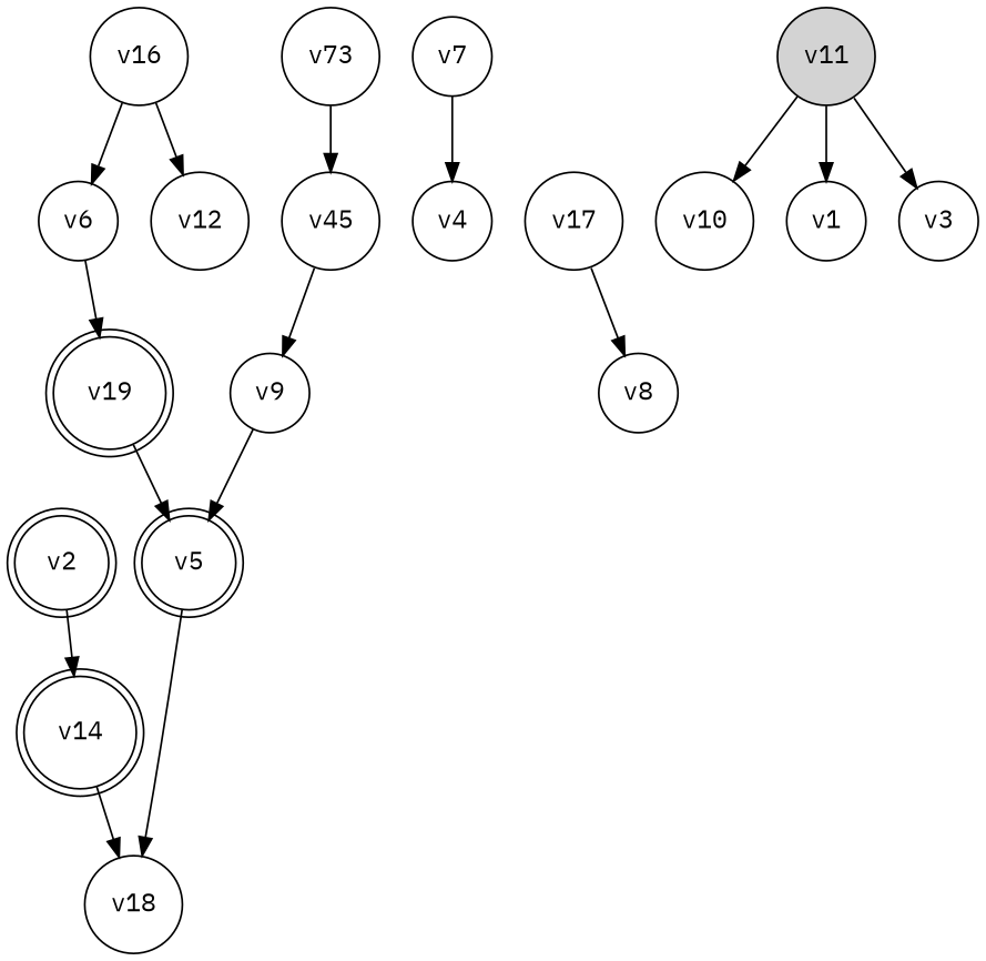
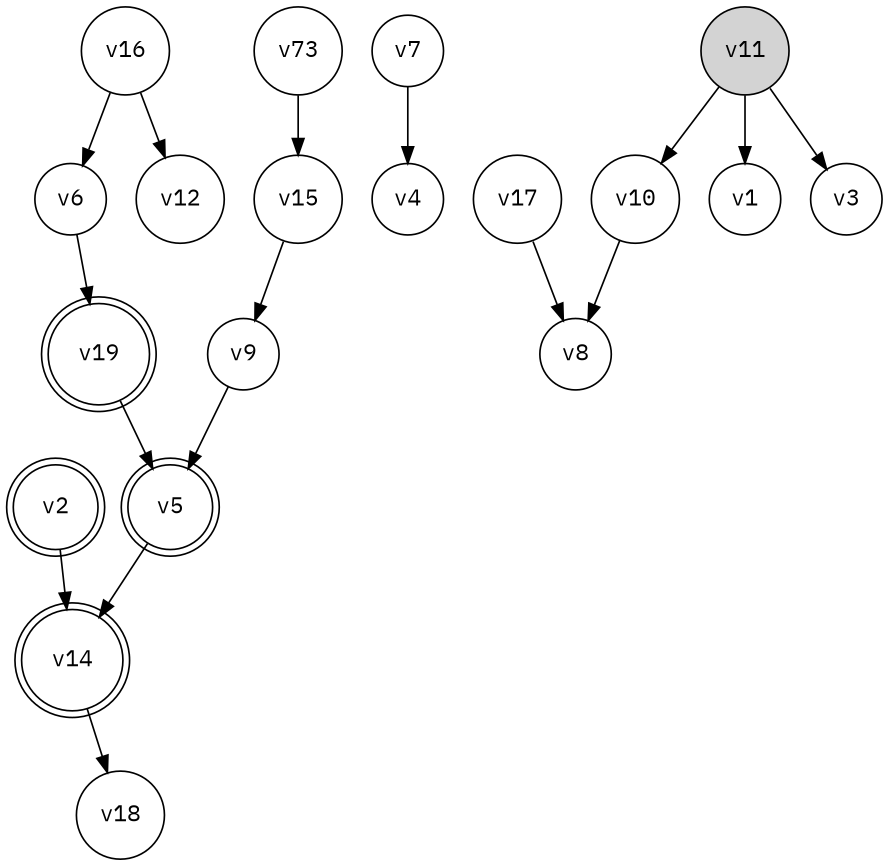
  digraph {
    fontname="IBM Plex Mono"
    rankdir=TD
    node [fontname="IBM Plex Mono" shape=circle]
    edge [fontname="IBM Plex Mono"]
    v2 [shape=doublecircle]
    v14 [shape=doublecircle]
    v18
    v5 [shape=doublecircle]
    v19 [shape=doublecircle]
    v6
    v7
    v4
    v16
    v12
    v9
    v10
    v8
    v11 [style=filled]
    v1
    v3
    n17 [label=v73]
-   v15 [label=v45]
+   v15
    v17
    v2 -> v14
    v14 -> v18
-   v5 -> v18
+   v5 -> v14
    v19 -> v5
    v6 -> v19
    v7 -> v4
    v16 -> v6
    v16 -> v12
    v9 -> v5
+   v10 -> v8
    v11 -> v10
    v11 -> v1
    v11 -> v3
    n17 -> v15
    v15 -> v9
    v17 -> v8
  }
